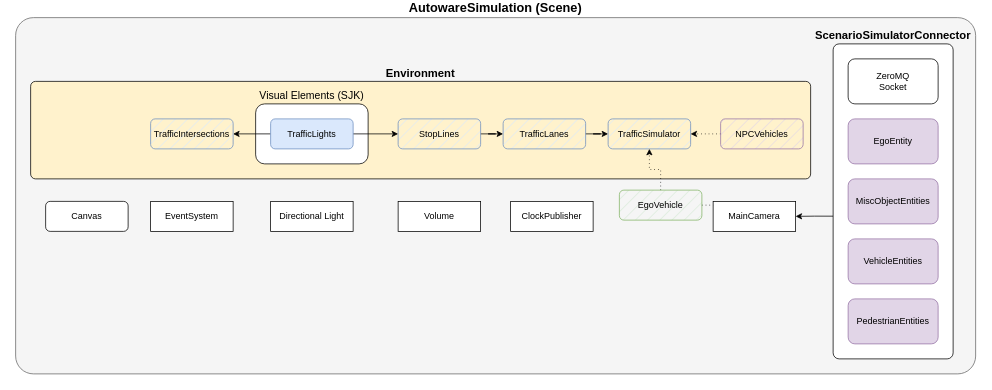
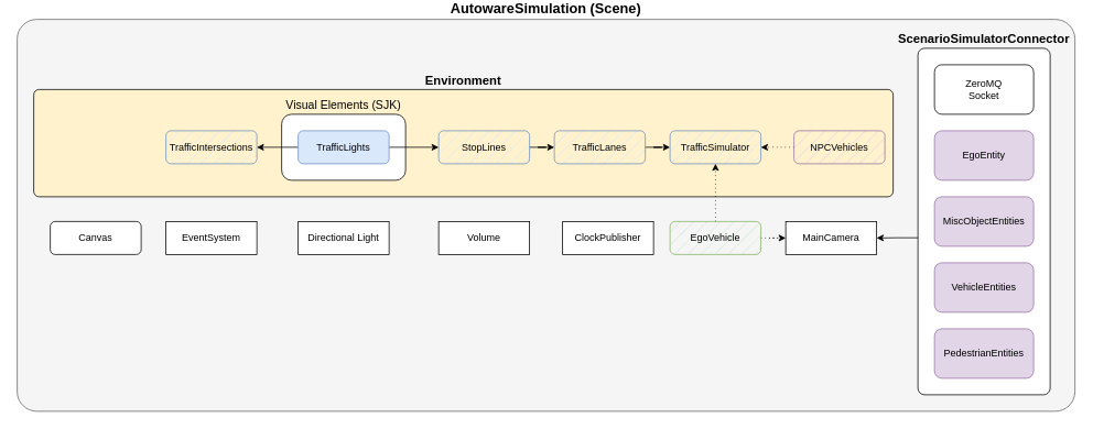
  <mxCell id="0" />
  <mxCell id="1" parent="0" />
  <mxCell id="2" value="AutowareSimulation (Scene)" style="rounded=1;whiteSpace=wrap;html=1;labelPosition=center;verticalLabelPosition=top;align=center;verticalAlign=bottom;fontStyle=1;fontSize=17;glass=0;arcSize=5;fillColor=#f5f5f5;fontColor=#000000;strokeColor=#666666;strokeWidth=1;" parent="1" vertex="1"><mxGeometry x="20" y="20" width="1280" height="475" as="geometry" /></mxCell>
  <mxCell id="3" value="&lt;div style=&quot;font-size: 15px;&quot;&gt;Environment&lt;/div&gt;" style="rounded=1;whiteSpace=wrap;html=1;labelPosition=center;verticalLabelPosition=top;align=center;verticalAlign=bottom;labelBackgroundColor=none;labelBorderColor=none;horizontal=1;fontStyle=1;fontSize=15;glass=0;arcSize=5;strokeWidth=1;strokeColor=#000000;fillColor=#fff2cc;" parent="1" vertex="1"><mxGeometry x="40" y="105" width="1040" height="130" as="geometry" /></mxCell>
  <mxCell id="4" value="Visual Elements (SJK)" style="rounded=1;whiteSpace=wrap;html=1;labelPosition=center;verticalLabelPosition=top;align=center;verticalAlign=bottom;fontSize=14;" parent="1" vertex="1"><mxGeometry x="340" y="135" width="150" height="80" as="geometry" /></mxCell>
  <mxCell id="5" value="" style="edgeStyle=orthogonalEdgeStyle;rounded=0;orthogonalLoop=1;jettySize=auto;html=1;" parent="1" source="6" target="8" edge="1"><mxGeometry relative="1" as="geometry" /></mxCell>
  <mxCell id="6" value="StopLines" style="rounded=1;whiteSpace=wrap;html=1;fillColor=#dae8fc;strokeColor=#6c8ebf;fillStyle=hatch;" parent="1" vertex="1"><mxGeometry x="530" y="155" width="110" height="40" as="geometry" /></mxCell>
  <mxCell id="7" value="" style="edgeStyle=orthogonalEdgeStyle;rounded=0;orthogonalLoop=1;jettySize=auto;html=1;" parent="1" source="8" target="13" edge="1"><mxGeometry relative="1" as="geometry" /></mxCell>
  <mxCell id="8" value="&lt;div&gt;TrafficLanes&lt;/div&gt;" style="rounded=1;whiteSpace=wrap;html=1;fillColor=#dae8fc;strokeColor=#6c8ebf;fillStyle=hatch;" parent="1" vertex="1"><mxGeometry x="670" y="155" width="110" height="40" as="geometry" /></mxCell>
  <mxCell id="9" value="&lt;div&gt;TrafficIntersections&lt;/div&gt;" style="rounded=1;whiteSpace=wrap;html=1;fillColor=#dae8fc;strokeColor=#6c8ebf;shadow=0;glass=0;fillStyle=hatch;gradientColor=none;" parent="1" vertex="1"><mxGeometry x="200" y="155" width="110" height="40" as="geometry" /></mxCell>
  <mxCell id="10" value="" style="edgeStyle=orthogonalEdgeStyle;rounded=0;orthogonalLoop=1;jettySize=auto;html=1;" parent="1" source="12" target="9" edge="1"><mxGeometry relative="1" as="geometry" /></mxCell>
  <mxCell id="11" value="" style="edgeStyle=orthogonalEdgeStyle;rounded=0;orthogonalLoop=1;jettySize=auto;html=1;" parent="1" source="12" target="6" edge="1"><mxGeometry relative="1" as="geometry" /></mxCell>
  <mxCell id="12" value="TrafficLights" style="rounded=1;whiteSpace=wrap;html=1;fillColor=#dae8fc;strokeColor=#6c8ebf;" parent="1" vertex="1"><mxGeometry x="360" y="155" width="110" height="40" as="geometry" /></mxCell>
  <mxCell id="13" value="&lt;div&gt;TrafficSimulator&lt;/div&gt;" style="rounded=1;whiteSpace=wrap;html=1;fillColor=#dae8fc;strokeColor=#6c8ebf;fillStyle=hatch;" parent="1" vertex="1"><mxGeometry x="810" y="155" width="110" height="40" as="geometry" /></mxCell>
  <mxCell id="14" value="" style="edgeStyle=orthogonalEdgeStyle;rounded=0;orthogonalLoop=1;jettySize=auto;html=1;dashed=1;dashPattern=1 4;" parent="1" source="15" target="13" edge="1"><mxGeometry relative="1" as="geometry" /></mxCell>
  <mxCell id="15" value="NPCVehicles" style="rounded=1;whiteSpace=wrap;html=1;fillColor=#e1d5e7;strokeColor=#9673a6;fillStyle=hatch;" parent="1" vertex="1"><mxGeometry x="960" y="155" width="110" height="40" as="geometry" /></mxCell>
  <mxCell id="16" value="" style="edgeStyle=orthogonalEdgeStyle;rounded=0;orthogonalLoop=1;jettySize=auto;html=1;dashed=1;dashPattern=1 4;" parent="1" source="18" target="13" edge="1"><mxGeometry x="-0.714" y="5" relative="1" as="geometry"><mxPoint as="offset" /></mxGeometry></mxCell>
  <mxCell id="17" value="" style="edgeStyle=orthogonalEdgeStyle;rounded=0;orthogonalLoop=1;jettySize=auto;html=1;dashed=1;dashPattern=1 4;" parent="1" source="18" target="22" edge="1"><mxGeometry relative="1" as="geometry" /></mxCell>
- <mxCell id="18" value="EgoVehicle" style="rounded=1;whiteSpace=wrap;html=1;fillColor=#d5e8d4;strokeColor=#82b366;fillStyle=hatch;" parent="1" vertex="1"><mxGeometry x="825" y="250" width="110" height="40" as="geometry" /></mxCell>
+ <mxCell id="18" value="EgoVehicle" style="rounded=1;whiteSpace=wrap;html=1;fillColor=#d5e8d4;strokeColor=#82b366;fillStyle=hatch;" parent="1" vertex="1"><mxGeometry x="810" y="265" width="110" height="40" as="geometry" /></mxCell>
  <mxCell id="19" value="Directional Light" style="rounded=0;whiteSpace=wrap;html=1;" parent="1" vertex="1"><mxGeometry x="360" y="265" width="110" height="40" as="geometry" /></mxCell>
  <mxCell id="20" value="&lt;div&gt;Volume&lt;/div&gt;" style="rounded=0;whiteSpace=wrap;html=1;" parent="1" vertex="1"><mxGeometry x="530" y="265" width="110" height="40" as="geometry" /></mxCell>
  <mxCell id="21" value="&lt;div&gt;ClockPublisher&lt;/div&gt;" style="rounded=0;whiteSpace=wrap;html=1;" parent="1" vertex="1"><mxGeometry x="680" y="265" width="110" height="40" as="geometry" /></mxCell>
  <mxCell id="22" value="MainCamera" style="rounded=0;whiteSpace=wrap;html=1;" parent="1" vertex="1"><mxGeometry x="950" y="265" width="110" height="40" as="geometry" /></mxCell>
  <mxCell id="23" value="Canvas" style="rounded=1;whiteSpace=wrap;html=1;" parent="1" vertex="1"><mxGeometry x="60" y="265" width="110" height="40" as="geometry" /></mxCell>
  <mxCell id="24" value="EventSystem" style="rounded=0;whiteSpace=wrap;html=1;" parent="1" vertex="1"><mxGeometry x="200" y="265" width="110" height="40" as="geometry" /></mxCell>
  <mxCell id="25" style="edgeStyle=orthogonalEdgeStyle;rounded=0;orthogonalLoop=1;jettySize=auto;html=1;exitX=0.003;exitY=0.547;exitDx=0;exitDy=0;exitPerimeter=0;" edge="1" parent="1" source="26" target="22"><mxGeometry relative="1" as="geometry" /></mxCell>
  <mxCell id="26" value="ScenarioSimulatorConnector" style="rounded=1;whiteSpace=wrap;html=1;labelPosition=center;verticalLabelPosition=top;align=center;verticalAlign=bottom;fontStyle=1;fontSize=15;arcSize=5;" vertex="1" parent="1"><mxGeometry x="1110" y="55" width="160" height="420" as="geometry" /></mxCell>
  <mxCell id="27" value="ZeroMQ&lt;br&gt;Socket" style="rounded=1;whiteSpace=wrap;html=1;" vertex="1" parent="1"><mxGeometry x="1130" y="75" width="120" height="60" as="geometry" /></mxCell>
  <mxCell id="28" value="EgoEntity" style="rounded=1;whiteSpace=wrap;html=1;fillColor=#e1d5e7;strokeColor=#9673a6;" vertex="1" parent="1"><mxGeometry x="1130" y="155" width="120" height="60" as="geometry" /></mxCell>
  <mxCell id="29" value="MiscObjectEntities" style="rounded=1;whiteSpace=wrap;html=1;fillColor=#e1d5e7;strokeColor=#9673a6;" vertex="1" parent="1"><mxGeometry x="1130" y="235" width="120" height="60" as="geometry" /></mxCell>
  <mxCell id="30" value="&lt;div&gt;VehicleEntities&lt;/div&gt;" style="rounded=1;whiteSpace=wrap;html=1;fillColor=#e1d5e7;strokeColor=#9673a6;" vertex="1" parent="1"><mxGeometry x="1130" y="315" width="120" height="60" as="geometry" /></mxCell>
  <mxCell id="31" value="PedestrianEntities" style="rounded=1;whiteSpace=wrap;html=1;fillColor=#e1d5e7;strokeColor=#9673a6;" vertex="1" parent="1"><mxGeometry x="1130" y="395" width="120" height="60" as="geometry" /></mxCell>
